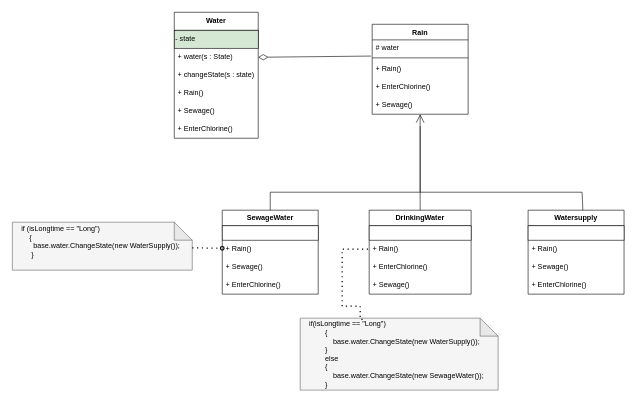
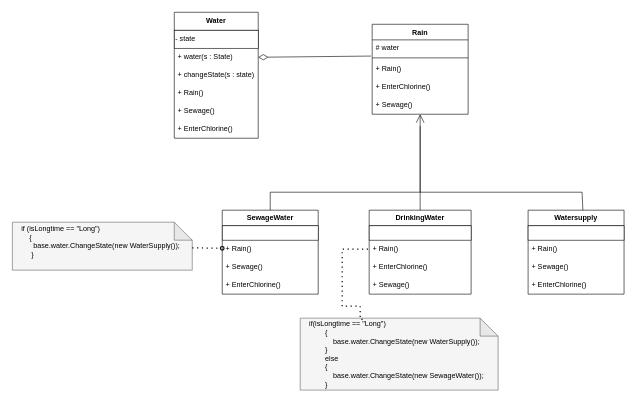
  <mxCell id="0" />
  <mxCell id="1" parent="0" />
  <mxCell id="2" value="Rain" style="swimlane;fontStyle=1;align=center;verticalAlign=top;childLayout=stackLayout;horizontal=1;startSize=26;horizontalStack=0;resizeParent=1;resizeParentMax=0;resizeLast=0;collapsible=1;marginBottom=0;whiteSpace=wrap;html=1;" parent="1" vertex="1"><mxGeometry x="620" y="40" width="160" height="150" as="geometry" /></mxCell>
  <mxCell id="3" value="# water" style="text;strokeColor=none;fillColor=none;align=left;verticalAlign=top;spacingLeft=4;spacingRight=4;overflow=hidden;rotatable=0;points=[[0,0.5],[1,0.5]];portConstraint=eastwest;whiteSpace=wrap;html=1;" parent="2" vertex="1"><mxGeometry y="26" width="160" height="26" as="geometry" /></mxCell>
  <mxCell id="4" value="" style="line;strokeWidth=1;fillColor=none;align=left;verticalAlign=middle;spacingTop=-1;spacingLeft=3;spacingRight=3;rotatable=0;labelPosition=right;points=[];portConstraint=eastwest;strokeColor=inherit;" parent="2" vertex="1"><mxGeometry y="52" width="160" height="8" as="geometry" /></mxCell>
  <mxCell id="5" value="+ Rain()" style="text;strokeColor=none;fillColor=none;align=left;verticalAlign=middle;spacingLeft=4;spacingRight=4;overflow=hidden;points=[[0,0.5],[1,0.5]];portConstraint=eastwest;rotatable=0;whiteSpace=wrap;html=1;" parent="2" vertex="1"><mxGeometry y="60" width="160" height="30" as="geometry" /></mxCell>
  <mxCell id="6" value="+ EnterChlorine&lt;span style=&quot;background-color: initial;&quot;&gt;()&lt;/span&gt;" style="text;strokeColor=none;fillColor=none;align=left;verticalAlign=middle;spacingLeft=4;spacingRight=4;overflow=hidden;points=[[0,0.5],[1,0.5]];portConstraint=eastwest;rotatable=0;whiteSpace=wrap;html=1;" parent="2" vertex="1"><mxGeometry y="90" width="160" height="30" as="geometry" /></mxCell>
  <mxCell id="7" value="+&amp;nbsp;Sewage&lt;span style=&quot;background-color: initial;&quot;&gt;()&lt;/span&gt;" style="text;strokeColor=none;fillColor=none;align=left;verticalAlign=middle;spacingLeft=4;spacingRight=4;overflow=hidden;points=[[0,0.5],[1,0.5]];portConstraint=eastwest;rotatable=0;whiteSpace=wrap;html=1;" parent="2" vertex="1"><mxGeometry y="120" width="160" height="30" as="geometry" /></mxCell>
  <mxCell id="8" value="&lt;b&gt;Water&lt;/b&gt;" style="swimlane;fontStyle=0;childLayout=stackLayout;horizontal=1;startSize=30;horizontalStack=0;resizeParent=1;resizeParentMax=0;resizeLast=0;collapsible=1;marginBottom=0;whiteSpace=wrap;html=1;" parent="1" vertex="1"><mxGeometry x="290" y="20" width="140" height="210" as="geometry" /></mxCell>
- <mxCell id="9" value="- state" style="rounded=0;whiteSpace=wrap;html=1;align=left;fillColor=#d5e8d4;" parent="8" vertex="1"><mxGeometry y="30" width="140" height="30" as="geometry" /></mxCell>
+ <mxCell id="9" value="- state" style="rounded=0;whiteSpace=wrap;html=1;align=left;" parent="8" vertex="1"><mxGeometry y="30" width="140" height="30" as="geometry" /></mxCell>
  <mxCell id="10" value="+&amp;nbsp;&lt;span style=&quot;border-color: var(--border-color); text-align: center;&quot;&gt;water&lt;/span&gt;(s : State)" style="text;strokeColor=none;fillColor=none;align=left;verticalAlign=middle;spacingLeft=4;spacingRight=4;overflow=hidden;points=[[0,0.5],[1,0.5]];portConstraint=eastwest;rotatable=0;whiteSpace=wrap;html=1;" parent="8" vertex="1"><mxGeometry y="60" width="140" height="30" as="geometry" /></mxCell>
  <mxCell id="11" value="+ changeState(s : state)" style="text;strokeColor=none;fillColor=none;align=left;verticalAlign=middle;spacingLeft=4;spacingRight=4;overflow=hidden;points=[[0,0.5],[1,0.5]];portConstraint=eastwest;rotatable=0;whiteSpace=wrap;html=1;" parent="8" vertex="1"><mxGeometry y="90" width="140" height="30" as="geometry" /></mxCell>
  <mxCell id="12" value="+ Rain()" style="text;strokeColor=none;fillColor=none;align=left;verticalAlign=middle;spacingLeft=4;spacingRight=4;overflow=hidden;points=[[0,0.5],[1,0.5]];portConstraint=eastwest;rotatable=0;whiteSpace=wrap;html=1;" vertex="1" parent="8"><mxGeometry y="120" width="140" height="30" as="geometry" /></mxCell>
  <mxCell id="13" value="+&amp;nbsp;Sewage&lt;span style=&quot;background-color: initial;&quot;&gt;()&lt;/span&gt;" style="text;strokeColor=none;fillColor=none;align=left;verticalAlign=middle;spacingLeft=4;spacingRight=4;overflow=hidden;points=[[0,0.5],[1,0.5]];portConstraint=eastwest;rotatable=0;whiteSpace=wrap;html=1;" vertex="1" parent="8"><mxGeometry y="150" width="140" height="30" as="geometry" /></mxCell>
  <mxCell id="14" value="+ EnterChlorine&lt;span style=&quot;background-color: initial;&quot;&gt;()&lt;/span&gt;" style="text;strokeColor=none;fillColor=none;align=left;verticalAlign=middle;spacingLeft=4;spacingRight=4;overflow=hidden;points=[[0,0.5],[1,0.5]];portConstraint=eastwest;rotatable=0;whiteSpace=wrap;html=1;" vertex="1" parent="8"><mxGeometry y="180" width="140" height="30" as="geometry" /></mxCell>
  <mxCell id="15" value="&lt;b&gt;SewageWater&lt;/b&gt;" style="swimlane;fontStyle=0;childLayout=stackLayout;horizontal=1;startSize=26;fillColor=none;horizontalStack=0;resizeParent=1;resizeParentMax=0;resizeLast=0;collapsible=1;marginBottom=0;whiteSpace=wrap;html=1;" parent="1" vertex="1"><mxGeometry x="370" y="350" width="160" height="140" as="geometry" /></mxCell>
  <mxCell id="16" value="" style="rounded=0;whiteSpace=wrap;html=1;" parent="15" vertex="1"><mxGeometry y="26" width="160" height="24" as="geometry" /></mxCell>
  <mxCell id="17" value="+ Rain()" style="text;strokeColor=none;fillColor=none;align=left;verticalAlign=middle;spacingLeft=4;spacingRight=4;overflow=hidden;points=[[0,0.5],[1,0.5]];portConstraint=eastwest;rotatable=0;whiteSpace=wrap;html=1;" vertex="1" parent="15"><mxGeometry y="50" width="160" height="30" as="geometry" /></mxCell>
  <mxCell id="18" value="+&amp;nbsp;Sewage&lt;span style=&quot;background-color: initial;&quot;&gt;()&lt;/span&gt;" style="text;strokeColor=none;fillColor=none;align=left;verticalAlign=middle;spacingLeft=4;spacingRight=4;overflow=hidden;points=[[0,0.5],[1,0.5]];portConstraint=eastwest;rotatable=0;whiteSpace=wrap;html=1;" vertex="1" parent="15"><mxGeometry y="80" width="160" height="30" as="geometry" /></mxCell>
  <mxCell id="19" value="+ EnterChlorine&lt;span style=&quot;background-color: initial;&quot;&gt;()&lt;/span&gt;" style="text;strokeColor=none;fillColor=none;align=left;verticalAlign=middle;spacingLeft=4;spacingRight=4;overflow=hidden;points=[[0,0.5],[1,0.5]];portConstraint=eastwest;rotatable=0;whiteSpace=wrap;html=1;" vertex="1" parent="15"><mxGeometry y="110" width="160" height="30" as="geometry" /></mxCell>
  <mxCell id="20" value="&lt;b&gt;DrinkingWater&lt;/b&gt;" style="swimlane;fontStyle=0;childLayout=stackLayout;horizontal=1;startSize=26;fillColor=none;horizontalStack=0;resizeParent=1;resizeParentMax=0;resizeLast=0;collapsible=1;marginBottom=0;whiteSpace=wrap;html=1;" parent="1" vertex="1"><mxGeometry x="615" y="350" width="170" height="140" as="geometry" /></mxCell>
  <mxCell id="21" value="" style="endArrow=none;html=1;rounded=0;" edge="1" parent="20" source="20"><mxGeometry width="50" height="50" relative="1" as="geometry"><mxPoint x="85" y="60" as="sourcePoint" /><mxPoint x="85" y="-140" as="targetPoint" /></mxGeometry></mxCell>
  <mxCell id="22" value="" style="rounded=0;whiteSpace=wrap;html=1;" parent="20" vertex="1"><mxGeometry y="26" width="170" height="24" as="geometry" /></mxCell>
  <mxCell id="23" value="+ Rain()" style="text;strokeColor=none;fillColor=none;align=left;verticalAlign=middle;spacingLeft=4;spacingRight=4;overflow=hidden;points=[[0,0.5],[1,0.5]];portConstraint=eastwest;rotatable=0;whiteSpace=wrap;html=1;" vertex="1" parent="20"><mxGeometry y="50" width="170" height="30" as="geometry" /></mxCell>
  <mxCell id="24" value="+ EnterChlorine&lt;span style=&quot;background-color: initial;&quot;&gt;()&lt;/span&gt;" style="text;strokeColor=none;fillColor=none;align=left;verticalAlign=middle;spacingLeft=4;spacingRight=4;overflow=hidden;points=[[0,0.5],[1,0.5]];portConstraint=eastwest;rotatable=0;whiteSpace=wrap;html=1;" vertex="1" parent="20"><mxGeometry y="80" width="170" height="30" as="geometry" /></mxCell>
  <mxCell id="25" value="+&amp;nbsp;Sewage&lt;span style=&quot;background-color: initial;&quot;&gt;()&lt;/span&gt;" style="text;strokeColor=none;fillColor=none;align=left;verticalAlign=middle;spacingLeft=4;spacingRight=4;overflow=hidden;points=[[0,0.5],[1,0.5]];portConstraint=eastwest;rotatable=0;whiteSpace=wrap;html=1;" vertex="1" parent="20"><mxGeometry y="110" width="170" height="30" as="geometry" /></mxCell>
  <mxCell id="26" value="&lt;font size=&quot;1&quot; style=&quot;&quot;&gt;&lt;b style=&quot;font-size: 12px;&quot;&gt;Watersupply&lt;/b&gt;&lt;/font&gt;" style="swimlane;fontStyle=0;childLayout=stackLayout;horizontal=1;startSize=26;fillColor=none;horizontalStack=0;resizeParent=1;resizeParentMax=0;resizeLast=0;collapsible=1;marginBottom=0;whiteSpace=wrap;html=1;" parent="1" vertex="1"><mxGeometry x="880" y="350" width="160" height="140" as="geometry" /></mxCell>
  <mxCell id="27" value="" style="rounded=0;whiteSpace=wrap;html=1;" parent="26" vertex="1"><mxGeometry y="26" width="160" height="24" as="geometry" /></mxCell>
  <mxCell id="28" value="+ Rain()" style="text;strokeColor=none;fillColor=none;align=left;verticalAlign=middle;spacingLeft=4;spacingRight=4;overflow=hidden;points=[[0,0.5],[1,0.5]];portConstraint=eastwest;rotatable=0;whiteSpace=wrap;html=1;" vertex="1" parent="26"><mxGeometry y="50" width="160" height="30" as="geometry" /></mxCell>
  <mxCell id="29" value="+&amp;nbsp;Sewage&lt;span style=&quot;background-color: initial;&quot;&gt;()&lt;/span&gt;" style="text;strokeColor=none;fillColor=none;align=left;verticalAlign=middle;spacingLeft=4;spacingRight=4;overflow=hidden;points=[[0,0.5],[1,0.5]];portConstraint=eastwest;rotatable=0;whiteSpace=wrap;html=1;" vertex="1" parent="26"><mxGeometry y="80" width="160" height="30" as="geometry" /></mxCell>
  <mxCell id="30" value="+ EnterChlorine&lt;span style=&quot;background-color: initial;&quot;&gt;()&lt;/span&gt;" style="text;strokeColor=none;fillColor=none;align=left;verticalAlign=middle;spacingLeft=4;spacingRight=4;overflow=hidden;points=[[0,0.5],[1,0.5]];portConstraint=eastwest;rotatable=0;whiteSpace=wrap;html=1;" vertex="1" parent="26"><mxGeometry y="110" width="160" height="30" as="geometry" /></mxCell>
  <mxCell id="31" value="" style="endArrow=open;endFill=1;endSize=12;html=1;rounded=0;" parent="1" target="2" edge="1"><mxGeometry width="160" relative="1" as="geometry"><mxPoint x="700" y="320" as="sourcePoint" /><mxPoint x="770" y="300" as="targetPoint" /></mxGeometry></mxCell>
  <mxCell id="32" value="" style="endArrow=none;html=1;rounded=0;" parent="1" source="15" edge="1"><mxGeometry width="50" height="50" relative="1" as="geometry"><mxPoint x="520" y="350" as="sourcePoint" /><mxPoint x="450" y="320" as="targetPoint" /></mxGeometry></mxCell>
  <mxCell id="33" value="" style="endArrow=none;html=1;rounded=0;" parent="1" edge="1"><mxGeometry width="50" height="50" relative="1" as="geometry"><mxPoint x="971.304" y="350" as="sourcePoint" /><mxPoint x="970" y="320" as="targetPoint" /></mxGeometry></mxCell>
  <mxCell id="34" value="" style="endArrow=none;html=1;rounded=0;" parent="1" edge="1"><mxGeometry width="50" height="50" relative="1" as="geometry"><mxPoint x="450" y="320" as="sourcePoint" /><mxPoint x="970" y="320" as="targetPoint" /></mxGeometry></mxCell>
  <mxCell id="35" value="" style="endArrow=none;html=1;endSize=12;startArrow=diamondThin;startSize=14;startFill=0;align=left;verticalAlign=bottom;rounded=0;entryX=-0.012;entryY=1.038;entryDx=0;entryDy=0;entryPerimeter=0;exitX=1;exitY=0.5;exitDx=0;exitDy=0;" edge="1" parent="1" source="10" target="3"><mxGeometry x="-1" y="3" relative="1" as="geometry"><mxPoint x="430" y="90" as="sourcePoint" /><mxPoint x="590" y="90" as="targetPoint" /></mxGeometry></mxCell>
  <mxCell id="36" value="&lt;div style=&quot;border-color: var(--border-color); color: rgb(0, 0, 0);&quot;&gt;&amp;nbsp; &amp;nbsp; if (isLongtime == &quot;Long&quot;)&lt;/div&gt;&lt;div style=&quot;border-color: var(--border-color); color: rgb(0, 0, 0);&quot;&gt;&amp;nbsp; &amp;nbsp; &amp;nbsp; &amp;nbsp; {&lt;/div&gt;&lt;div style=&quot;border-color: var(--border-color); color: rgb(0, 0, 0);&quot;&gt;&amp;nbsp; &amp;nbsp; &amp;nbsp; &amp;nbsp; &amp;nbsp; base.water.ChangeState(new WaterSupply());&lt;/div&gt;&lt;div style=&quot;border-color: var(--border-color); color: rgb(0, 0, 0);&quot;&gt;&amp;nbsp; &amp;nbsp; &amp;nbsp; &amp;nbsp; &amp;nbsp;}&lt;/div&gt;&lt;div style=&quot;border-color: var(--border-color); color: rgb(0, 0, 0);&quot;&gt;&lt;br&gt;&lt;/div&gt;" style="shape=note;whiteSpace=wrap;html=1;backgroundOutline=1;darkOpacity=0.05;fillColor=#f5f5f5;fontColor=#333333;strokeColor=#666666;align=left;" vertex="1" parent="1"><mxGeometry x="20" y="370" width="300" height="80" as="geometry" /></mxCell>
  <mxCell id="37" value="&lt;div style=&quot;border-color: var(--border-color); color: rgb(0, 0, 0);&quot;&gt;&lt;div style=&quot;border-color: var(--border-color);&quot;&gt;&amp;nbsp; &amp;nbsp; if(isLongtime == &quot;Long&quot;)&lt;/div&gt;&lt;div style=&quot;border-color: var(--border-color);&quot;&gt;&amp;nbsp; &amp;nbsp; &amp;nbsp; &amp;nbsp; &amp;nbsp; &amp;nbsp; {&lt;/div&gt;&lt;div style=&quot;border-color: var(--border-color);&quot;&gt;&amp;nbsp; &amp;nbsp; &amp;nbsp; &amp;nbsp; &amp;nbsp; &amp;nbsp; &amp;nbsp; &amp;nbsp; base.water.ChangeState(new WaterSupply());&lt;/div&gt;&lt;div style=&quot;border-color: var(--border-color);&quot;&gt;&amp;nbsp; &amp;nbsp; &amp;nbsp; &amp;nbsp; &amp;nbsp; &amp;nbsp; }&lt;/div&gt;&lt;div style=&quot;border-color: var(--border-color);&quot;&gt;&amp;nbsp; &amp;nbsp; &amp;nbsp; &amp;nbsp; &amp;nbsp; &amp;nbsp; else&lt;/div&gt;&lt;div style=&quot;border-color: var(--border-color);&quot;&gt;&amp;nbsp; &amp;nbsp; &amp;nbsp; &amp;nbsp; &amp;nbsp; &amp;nbsp; {&lt;/div&gt;&lt;div style=&quot;border-color: var(--border-color);&quot;&gt;&amp;nbsp; &amp;nbsp; &amp;nbsp; &amp;nbsp; &amp;nbsp; &amp;nbsp; &amp;nbsp; &amp;nbsp; base.water.ChangeState(new SewageWater());&lt;/div&gt;&lt;div style=&quot;border-color: var(--border-color);&quot;&gt;&amp;nbsp; &amp;nbsp; &amp;nbsp; &amp;nbsp; &amp;nbsp; &amp;nbsp; }&lt;/div&gt;&lt;/div&gt;" style="shape=note;whiteSpace=wrap;html=1;backgroundOutline=1;darkOpacity=0.05;fillColor=#f5f5f5;fontColor=#333333;strokeColor=#666666;align=left;" vertex="1" parent="1"><mxGeometry x="500" y="530" width="330" height="120" as="geometry" /></mxCell>
  <mxCell id="38" value="" style="endArrow=oval;dashed=1;html=1;dashPattern=1 3;strokeWidth=2;rounded=0;endFill=0;" edge="1" parent="1" source="36" target="17"><mxGeometry width="50" height="50" relative="1" as="geometry"><mxPoint x="360" y="460" as="sourcePoint" /><mxPoint x="410" y="410" as="targetPoint" /></mxGeometry></mxCell>
  <mxCell id="39" value="" style="endArrow=none;dashed=1;html=1;dashPattern=1 3;strokeWidth=2;rounded=0;entryX=0;entryY=0.5;entryDx=0;entryDy=0;edgeStyle=orthogonalEdgeStyle;" edge="1" parent="1" target="23"><mxGeometry width="50" height="50" relative="1" as="geometry"><mxPoint x="604" y="532" as="sourcePoint" /><mxPoint x="660" y="410" as="targetPoint" /><Array as="points"><mxPoint x="600" y="532" /><mxPoint x="600" y="510" /><mxPoint x="570" y="510" /><mxPoint x="570" y="415" /></Array></mxGeometry></mxCell>
